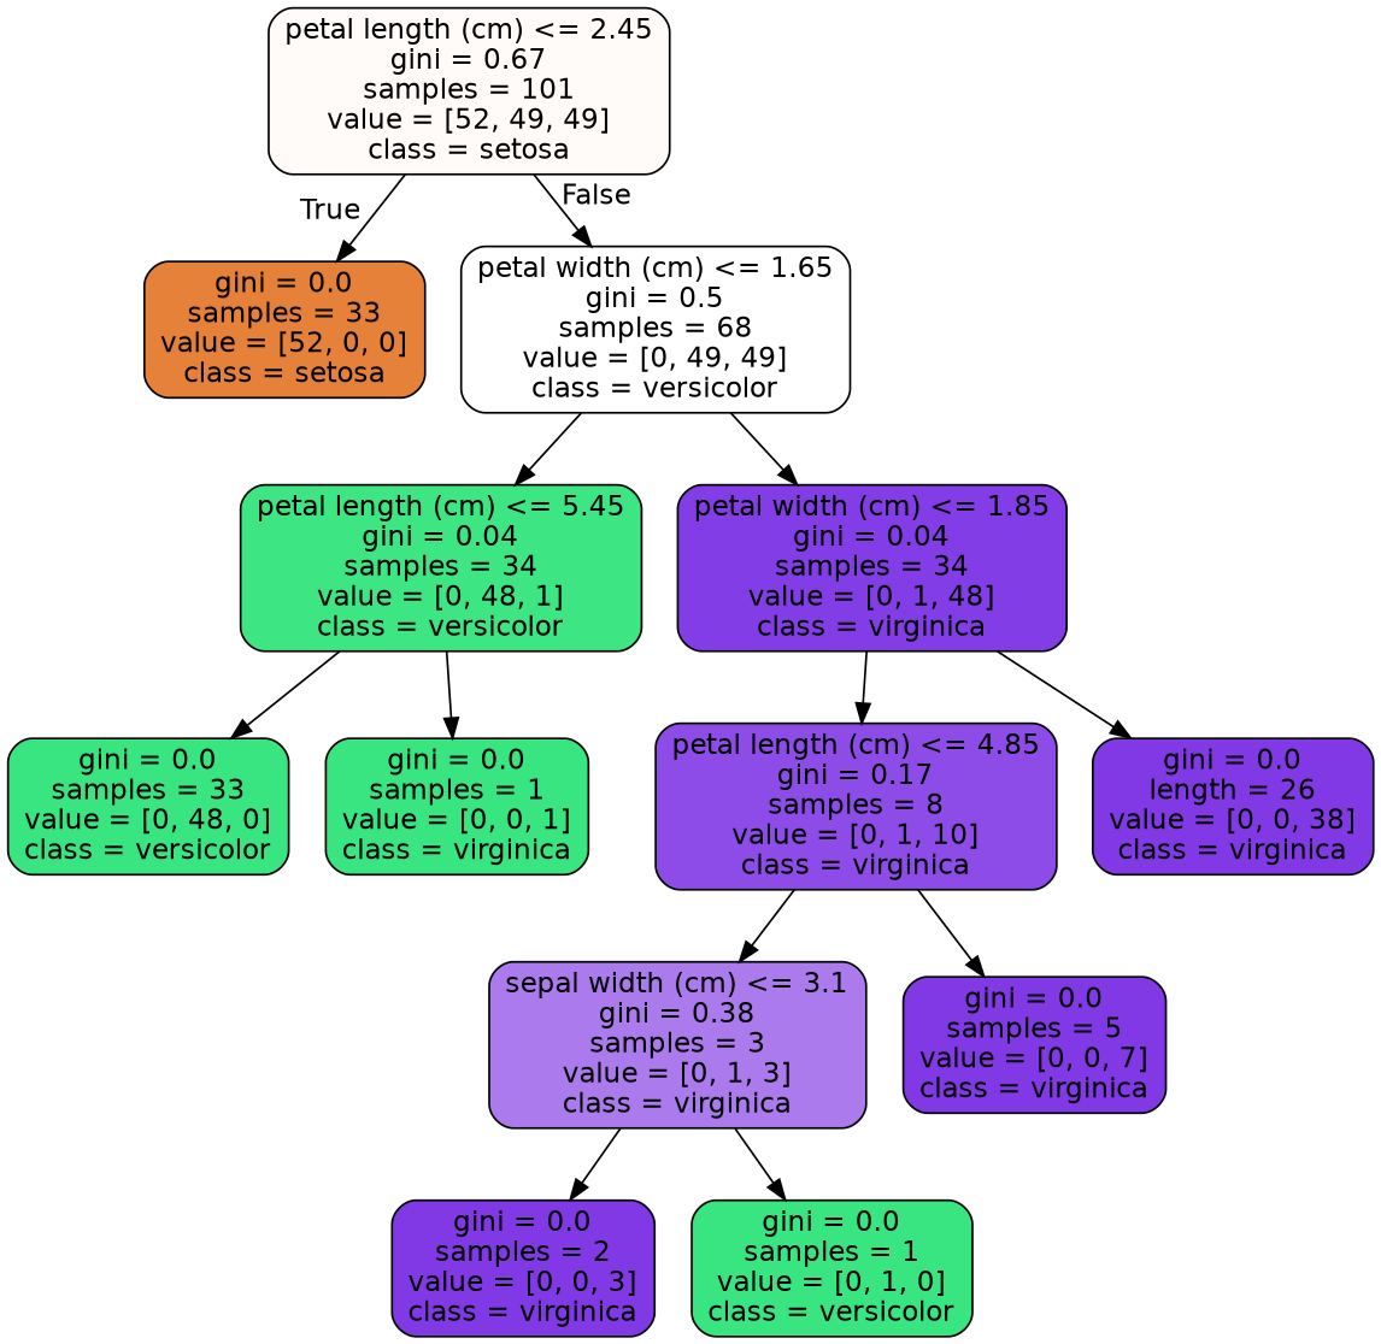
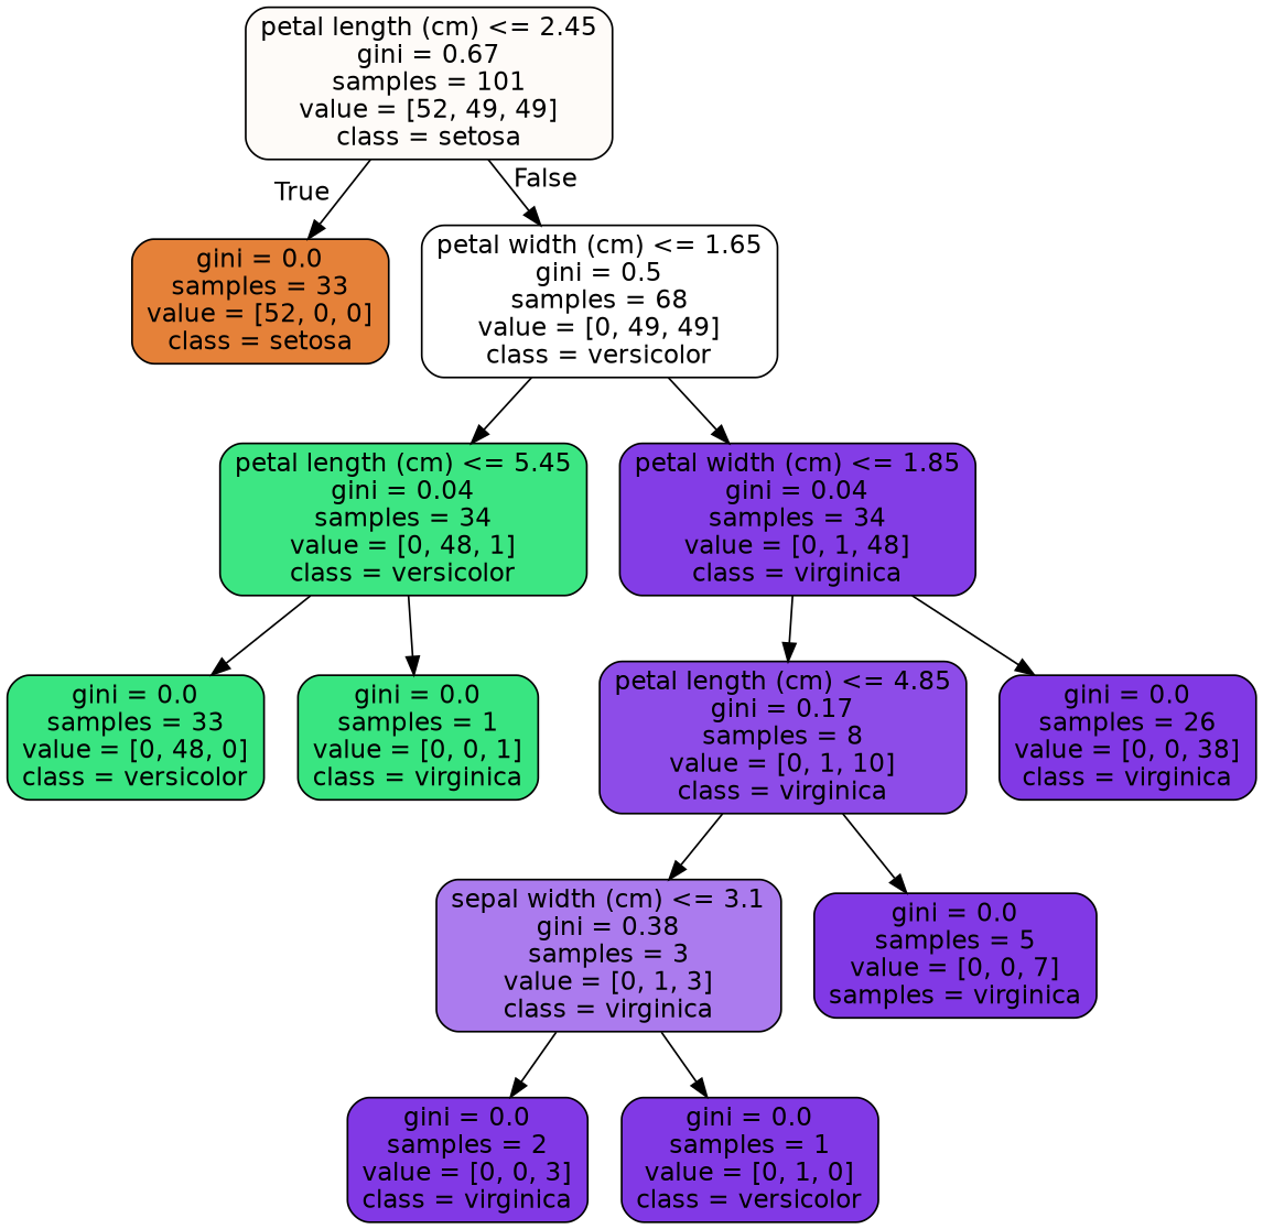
  digraph {
    node [color=black fillcolor="#39e581ff" fontname=helvetica shape=box style="filled, rounded"]
    edge [fontname=helvetica]
    n1 [fillcolor="#e5813908" label="petal length (cm) <= 2.45\ngini = 0.67\nsamples = 101\nvalue = [52, 49, 49]\nclass = setosa"]
    n2 [fillcolor="#e58139ff" label="gini = 0.0\nsamples = 33\nvalue = [52, 0, 0]\nclass = setosa"]
    n3 [fillcolor="#39e58100" label="petal width (cm) <= 1.65\ngini = 0.5\nsamples = 68\nvalue = [0, 49, 49]\nclass = versicolor"]
    n4 [fillcolor="#39e581fa" label="petal length (cm) <= 5.45\ngini = 0.04\nsamples = 34\nvalue = [0, 48, 1]\nclass = versicolor"]
    n5 [fillcolor="#8139e5fa" label="petal width (cm) <= 1.85\ngini = 0.04\nsamples = 34\nvalue = [0, 1, 48]\nclass = virginica"]
    n6 [label="gini = 0.0\nsamples = 33\nvalue = [0, 48, 0]\nclass = versicolor"]
    n7 [label="gini = 0.0\nsamples = 1\nvalue = [0, 0, 1]\nclass = virginica"]
    n8 [fillcolor="#8139e5e6" label="petal length (cm) <= 4.85\ngini = 0.17\nsamples = 8\nvalue = [0, 1, 10]\nclass = virginica"]
-   n9 [fillcolor="#8139e5ff" label="gini = 0.0\nlength = 26\nvalue = [0, 0, 38]\nclass = virginica"]
+   n9 [fillcolor="#8139e5ff" label="gini = 0.0\nsamples = 26\nvalue = [0, 0, 38]\nclass = virginica"]
    n10 [fillcolor="#8139e5aa" label="sepal width (cm) <= 3.1\ngini = 0.38\nsamples = 3\nvalue = [0, 1, 3]\nclass = virginica"]
-   n11 [fillcolor="#8139e5ff" label="gini = 0.0\nsamples = 5\nvalue = [0, 0, 7]\nclass = virginica"]
+   n11 [fillcolor="#8139e5ff" label="gini = 0.0\nsamples = 5\nvalue = [0, 0, 7]\nsamples = virginica"]
    n12 [fillcolor="#8139e5ff" label="gini = 0.0\nsamples = 2\nvalue = [0, 0, 3]\nclass = virginica"]
-   n13 [label="gini = 0.0\nsamples = 1\nvalue = [0, 1, 0]\nclass = versicolor"]
+   n13 [fillcolor="#8139e5ff" label="gini = 0.0\nsamples = 1\nvalue = [0, 1, 0]\nclass = versicolor"]
    n1 -> n2 [headlabel=True labelangle=45 labeldistance=2.5]
    n1 -> n3 [headlabel=False labelangle=-45 labeldistance=2.5]
    n3 -> n4
    n3 -> n5
    n4 -> n6
    n4 -> n7
    n5 -> n8
    n5 -> n9
    n8 -> n10
    n8 -> n11
    n10 -> n12
    n10 -> n13
  }
